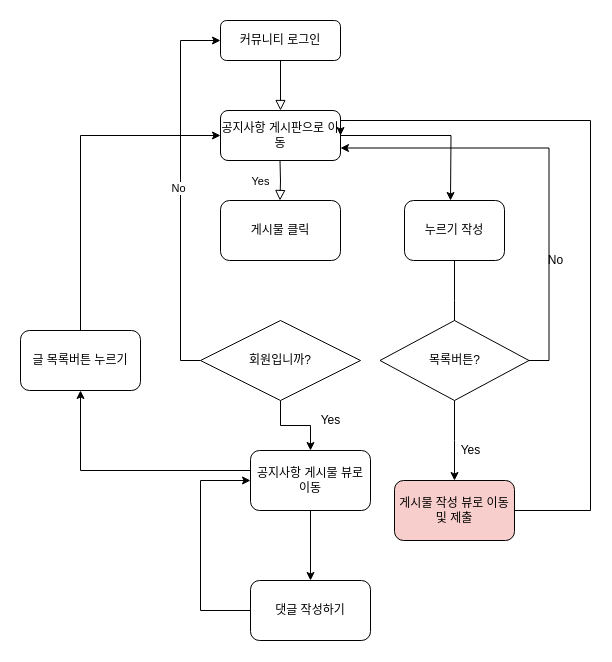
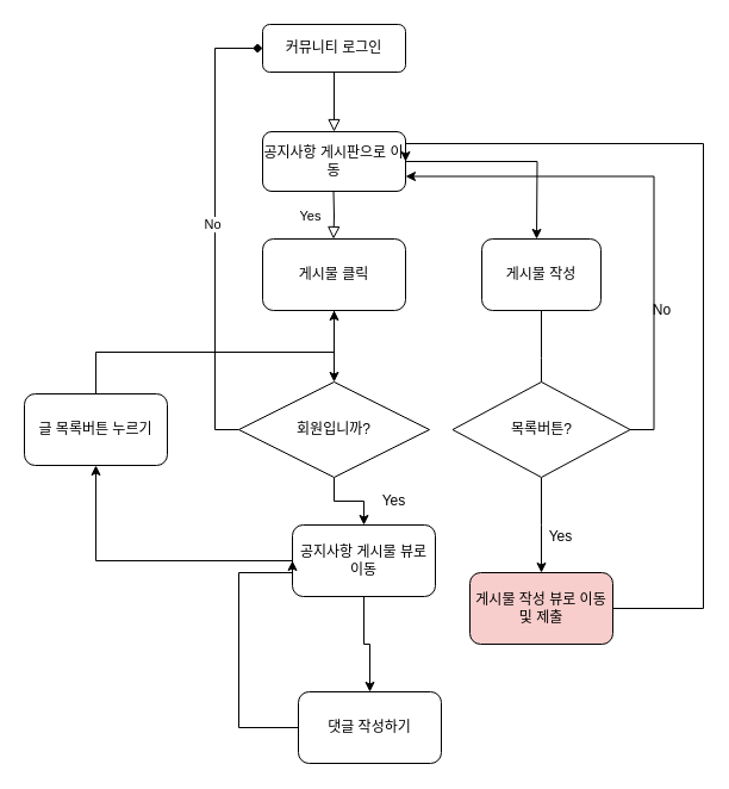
  <mxCell id="0" />
  <mxCell id="1" parent="0" />
  <mxCell id="2" value="" style="rounded=0;html=1;jettySize=auto;orthogonalLoop=1;fontSize=11;endArrow=block;endFill=0;endSize=8;strokeWidth=1;shadow=0;labelBackgroundColor=none;edgeStyle=orthogonalEdgeStyle;entryX=0.5;entryY=0;entryDx=0;entryDy=0;" parent="1" source="3" target="6" edge="1"><mxGeometry relative="1" as="geometry"><mxPoint x="310" y="110" as="targetPoint" /></mxGeometry></mxCell>
  <mxCell id="3" value="커뮤니티 로그인" style="rounded=1;whiteSpace=wrap;html=1;fontSize=12;glass=0;strokeWidth=1;shadow=0;" parent="1" vertex="1"><mxGeometry x="220" y="20" width="120" height="40" as="geometry" /></mxCell>
  <mxCell id="4" value="Yes" style="rounded=0;html=1;jettySize=auto;orthogonalLoop=1;fontSize=11;endArrow=block;endFill=0;endSize=8;strokeWidth=1;shadow=0;labelBackgroundColor=none;edgeStyle=orthogonalEdgeStyle;" parent="1" edge="1"><mxGeometry y="20" relative="1" as="geometry"><mxPoint as="offset" /><mxPoint x="279.5" y="160" as="sourcePoint" /><mxPoint x="279.5" y="200" as="targetPoint" /></mxGeometry></mxCell>
  <mxCell id="5" style="edgeStyle=orthogonalEdgeStyle;rounded=0;orthogonalLoop=1;jettySize=auto;html=1;exitX=1;exitY=0.5;exitDx=0;exitDy=0;" edge="1" parent="1" source="6"><mxGeometry relative="1" as="geometry"><mxPoint x="450" y="200" as="targetPoint" /></mxGeometry></mxCell>
  <mxCell id="6" value="공지사항 게시판으로 이동" style="rounded=1;whiteSpace=wrap;html=1;" vertex="1" parent="1"><mxGeometry x="220" y="110" width="120" height="50" as="geometry" /></mxCell>
+ <mxCell id="7" style="edgeStyle=orthogonalEdgeStyle;rounded=0;orthogonalLoop=1;jettySize=auto;html=1;exitX=0.5;exitY=1;exitDx=0;exitDy=0;entryX=0.5;entryY=0;entryDx=0;entryDy=0;" edge="1" parent="1" source="8" target="12"><mxGeometry relative="1" as="geometry"><mxPoint x="310" y="320" as="targetPoint" /></mxGeometry></mxCell>
  <mxCell id="8" value="게시물 클릭" style="rounded=1;whiteSpace=wrap;html=1;" vertex="1" parent="1"><mxGeometry x="220" y="200" width="120" height="60" as="geometry" /></mxCell>
- <mxCell id="9" style="edgeStyle=orthogonalEdgeStyle;rounded=0;orthogonalLoop=1;jettySize=auto;html=1;exitX=0;exitY=0.5;exitDx=0;exitDy=0;entryX=0;entryY=0.5;entryDx=0;entryDy=0;" edge="1" parent="1" source="12" target="3"><mxGeometry relative="1" as="geometry" /></mxCell>
+ <mxCell id="9" style="edgeStyle=orthogonalEdgeStyle;rounded=0;orthogonalLoop=1;jettySize=auto;html=1;exitX=0;exitY=0.5;exitDx=0;exitDy=0;entryX=0;entryY=0.5;entryDx=0;entryDy=0;endArrow=diamond;" edge="1" parent="1" source="12" target="3"><mxGeometry relative="1" as="geometry" /></mxCell>
  <mxCell id="10" value="No" style="edgeLabel;html=1;align=center;verticalAlign=middle;resizable=0;points=[];" vertex="1" connectable="0" parent="9"><mxGeometry x="0.016" y="3" relative="1" as="geometry"><mxPoint as="offset" /></mxGeometry></mxCell>
  <mxCell id="11" style="edgeStyle=orthogonalEdgeStyle;rounded=0;orthogonalLoop=1;jettySize=auto;html=1;exitX=0.5;exitY=1;exitDx=0;exitDy=0;entryX=0.5;entryY=0;entryDx=0;entryDy=0;" edge="1" parent="1" source="12" target="15"><mxGeometry relative="1" as="geometry" /></mxCell>
  <mxCell id="12" value="회원입니까?" style="rhombus;whiteSpace=wrap;html=1;" vertex="1" parent="1"><mxGeometry x="200" y="320" width="160" height="80" as="geometry" /></mxCell>
  <mxCell id="13" style="edgeStyle=orthogonalEdgeStyle;rounded=0;orthogonalLoop=1;jettySize=auto;html=1;exitX=0.5;exitY=1;exitDx=0;exitDy=0;" edge="1" parent="1" source="15" target="26"><mxGeometry relative="1" as="geometry" /></mxCell>
  <mxCell id="14" style="edgeStyle=orthogonalEdgeStyle;rounded=0;orthogonalLoop=1;jettySize=auto;html=1;exitX=0;exitY=0.5;exitDx=0;exitDy=0;entryX=0.5;entryY=1;entryDx=0;entryDy=0;" edge="1" parent="1" source="15" target="28"><mxGeometry relative="1" as="geometry"><Array as="points"><mxPoint x="250" y="470" /><mxPoint x="80" y="470" /></Array></mxGeometry></mxCell>
- <mxCell id="15" value="공지사항 게시물 뷰로 이동" style="rounded=1;whiteSpace=wrap;html=1;" vertex="1" parent="1"><mxGeometry x="250" y="450" width="120" height="60" as="geometry" /></mxCell>
+ <mxCell id="15" value="공지사항 게시물 뷰로 이동" style="rounded=1;whiteSpace=wrap;html=1;" vertex="1" parent="1"><mxGeometry x="245" y="440" width="120" height="60" as="geometry" /></mxCell>
  <mxCell id="16" value="Yes" style="text;html=1;align=center;verticalAlign=middle;resizable=0;points=[];autosize=1;strokeColor=none;fillColor=none;" vertex="1" parent="1"><mxGeometry x="310" y="410" width="40" height="20" as="geometry" /></mxCell>
  <mxCell id="17" style="edgeStyle=orthogonalEdgeStyle;rounded=0;orthogonalLoop=1;jettySize=auto;html=1;exitX=0.5;exitY=1;exitDx=0;exitDy=0;" edge="1" parent="1" source="18"><mxGeometry relative="1" as="geometry"><mxPoint x="454" y="340" as="targetPoint" /></mxGeometry></mxCell>
- <mxCell id="18" value="누르기 작성" style="rounded=1;whiteSpace=wrap;html=1;" vertex="1" parent="1"><mxGeometry x="404" y="200" width="100" height="60" as="geometry" /></mxCell>
+ <mxCell id="18" value="게시물 작성" style="rounded=1;whiteSpace=wrap;html=1;" vertex="1" parent="1"><mxGeometry x="404" y="200" width="100" height="60" as="geometry" /></mxCell>
  <mxCell id="19" style="edgeStyle=orthogonalEdgeStyle;rounded=0;orthogonalLoop=1;jettySize=auto;html=1;exitX=0.5;exitY=1;exitDx=0;exitDy=0;" edge="1" parent="1" source="21"><mxGeometry relative="1" as="geometry"><mxPoint x="454" y="480" as="targetPoint" /></mxGeometry></mxCell>
  <mxCell id="20" style="edgeStyle=orthogonalEdgeStyle;rounded=0;orthogonalLoop=1;jettySize=auto;html=1;exitX=1;exitY=0.5;exitDx=0;exitDy=0;entryX=1;entryY=0.75;entryDx=0;entryDy=0;" edge="1" parent="1" source="21" target="6"><mxGeometry relative="1" as="geometry" /></mxCell>
  <mxCell id="21" value="목록버튼?" style="rhombus;whiteSpace=wrap;html=1;" vertex="1" parent="1"><mxGeometry x="379.5" y="320" width="149" height="80" as="geometry" /></mxCell>
  <mxCell id="22" value="Yes" style="text;html=1;align=center;verticalAlign=middle;resizable=0;points=[];autosize=1;strokeColor=none;fillColor=none;" vertex="1" parent="1"><mxGeometry x="450" y="440" width="40" height="20" as="geometry" /></mxCell>
  <mxCell id="23" style="edgeStyle=orthogonalEdgeStyle;rounded=0;orthogonalLoop=1;jettySize=auto;html=1;exitX=1;exitY=0.5;exitDx=0;exitDy=0;entryX=1;entryY=0.5;entryDx=0;entryDy=0;" edge="1" parent="1" source="24" target="6"><mxGeometry relative="1" as="geometry"><Array as="points"><mxPoint x="590" y="510" /><mxPoint x="590" y="120" /><mxPoint x="340" y="120" /></Array></mxGeometry></mxCell>
  <mxCell id="24" value="게시물 작성 뷰로 이동 및 제출" style="rounded=1;whiteSpace=wrap;html=1;fillColor=#f8cecc;" vertex="1" parent="1"><mxGeometry x="394" y="480" width="120" height="60" as="geometry" /></mxCell>
  <mxCell id="25" style="edgeStyle=orthogonalEdgeStyle;rounded=0;orthogonalLoop=1;jettySize=auto;html=1;exitX=0;exitY=0.5;exitDx=0;exitDy=0;entryX=0;entryY=0.5;entryDx=0;entryDy=0;" edge="1" parent="1" source="26" target="15"><mxGeometry relative="1" as="geometry"><Array as="points"><mxPoint x="200" y="610" /><mxPoint x="200" y="480" /></Array></mxGeometry></mxCell>
  <mxCell id="26" value="댓글 작성하기" style="rounded=1;whiteSpace=wrap;html=1;" vertex="1" parent="1"><mxGeometry x="250" y="580" width="120" height="60" as="geometry" /></mxCell>
- <mxCell id="27" style="edgeStyle=orthogonalEdgeStyle;rounded=0;orthogonalLoop=1;jettySize=auto;html=1;exitX=0.5;exitY=0;exitDx=0;exitDy=0;entryX=0;entryY=0.5;entryDx=0;entryDy=0;" edge="1" parent="1" source="28" target="6"><mxGeometry relative="1" as="geometry" /></mxCell>
+ <mxCell id="27" style="edgeStyle=orthogonalEdgeStyle;rounded=0;orthogonalLoop=1;jettySize=auto;html=1;exitX=0.5;exitY=0;exitDx=0;exitDy=0;" edge="1" parent="1" source="28" target="8"><mxGeometry relative="1" as="geometry" /></mxCell>
  <mxCell id="28" value="글 목록버튼 누르기" style="rounded=1;whiteSpace=wrap;html=1;" vertex="1" parent="1"><mxGeometry x="20" y="330" width="120" height="60" as="geometry" /></mxCell>
  <mxCell id="29" value="No" style="text;html=1;align=center;verticalAlign=middle;resizable=0;points=[];autosize=1;strokeColor=none;fillColor=none;" vertex="1" parent="1"><mxGeometry x="540" y="250" width="30" height="20" as="geometry" /></mxCell>
